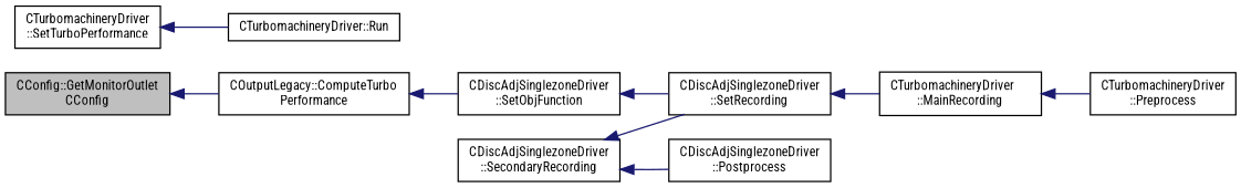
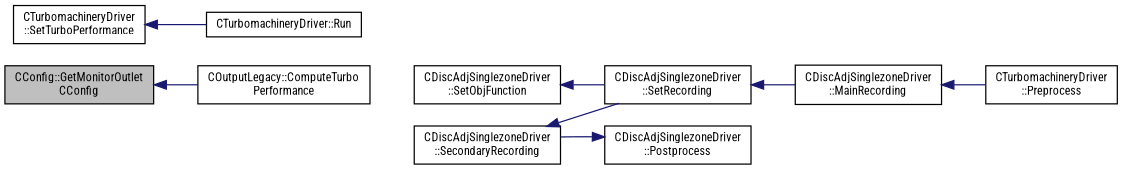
  digraph {
    fontname="Roboto Condensed"
    rankdir=LR
    node [color=black fillcolor=white fontname="Roboto Condensed" fontsize=10 shape=record style=filled]
    edge [color=midnightblue dir=back fontname="Roboto Condensed" fontsize=10 labelfontname=Helvetica labelfontsize=10 style=solid]
    n1 [fillcolor=grey75 fontcolor=black height=0.2 label="CConfig::GetMonitorOutlet\lCConfig" width=0.4]
    n2 [height=0.2 label="COutputLegacy::ComputeTurbo\lPerformance" width=0.4]
    n3 [height=0.2 label="CDiscAdjSinglezoneDriver\l::SetObjFunction" width=0.4]
    n4 [height=0.2 label="CDiscAdjSinglezoneDriver\l::SetRecording" width=0.4]
    n5 [height=0.2 label="CTurbomachineryDriver\l::SetTurboPerformance" width=0.4]
    n6 [height=0.2 label="CTurbomachineryDriver::Run" width=0.4]
-   n7 [height=0.2 label="CTurbomachineryDriver\l::MainRecording" width=0.4]
+   n7 [height=0.2 label="CDiscAdjSinglezoneDriver\l::MainRecording" width=0.4]
    n8 [height=0.2 label="CTurbomachineryDriver\l::Preprocess" width=0.4]
    n9 [height=0.2 label="CDiscAdjSinglezoneDriver\l::SecondaryRecording" width=0.4]
    n10 [height=0.2 label="CDiscAdjSinglezoneDriver\l::Postprocess" width=0.4]
    n1 -> n2
-   n2 -> n3
    n3 -> n4
    n4 -> n7
    n5 -> n6
    n7 -> n8
    n9 -> n4
-   n9 -> n10
+   n10 -> n9
  }
